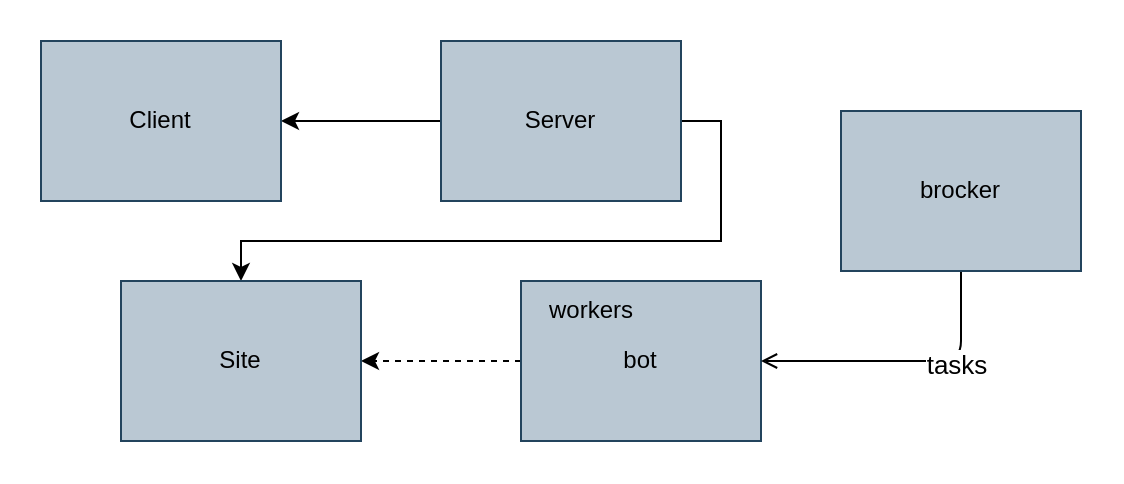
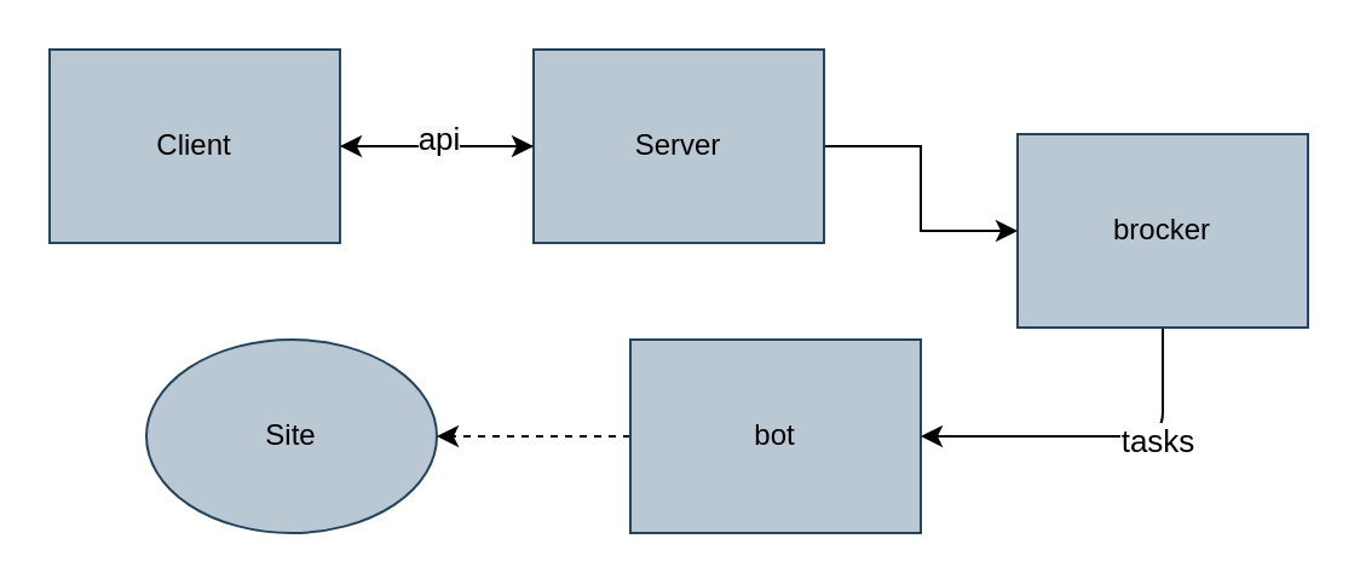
  <mxCell id="0" />
  <mxCell id="1" parent="0" />
  <mxCell id="2" style="edgeStyle=orthogonalEdgeStyle;rounded=0;orthogonalLoop=1;jettySize=auto;html=1;exitX=0;exitY=0.5;exitDx=0;exitDy=0;entryX=1;entryY=0.5;entryDx=0;entryDy=0;dashed=1;" edge="1" parent="1" source="3" target="14"><mxGeometry relative="1" as="geometry" /></mxCell>
  <mxCell id="3" value="bot" style="rounded=0;whiteSpace=wrap;html=1;fillColor=#bac8d3;strokeColor=#23445d;" parent="1" vertex="1"><mxGeometry x="260" y="140" width="120" height="80" as="geometry" /></mxCell>
- <mxCell id="4" style="edgeStyle=orthogonalEdgeStyle;rounded=1;orthogonalLoop=1;jettySize=auto;html=1;exitX=0.5;exitY=1;exitDx=0;exitDy=0;entryX=1;entryY=0.5;entryDx=0;entryDy=0;endArrow=open;" edge="1" parent="1" source="6" target="3"><mxGeometry relative="1" as="geometry" /></mxCell>
+ <mxCell id="4" style="edgeStyle=orthogonalEdgeStyle;rounded=1;orthogonalLoop=1;jettySize=auto;html=1;exitX=0.5;exitY=1;exitDx=0;exitDy=0;entryX=1;entryY=0.5;entryDx=0;entryDy=0;" edge="1" parent="1" source="6" target="3"><mxGeometry relative="1" as="geometry" /></mxCell>
  <mxCell id="5" value="tasks" style="edgeLabel;html=1;align=center;verticalAlign=middle;resizable=0;points=[];fontSize=13;" vertex="1" connectable="0" parent="4"><mxGeometry x="-0.339" relative="1" as="geometry"><mxPoint y="1" as="offset" /></mxGeometry></mxCell>
  <mxCell id="6" value="brocker" style="rounded=0;whiteSpace=wrap;html=1;fillColor=#bac8d3;strokeColor=#23445d;" parent="1" vertex="1"><mxGeometry x="420" y="55" width="120" height="80" as="geometry" /></mxCell>
  <mxCell id="7" style="edgeStyle=orthogonalEdgeStyle;rounded=0;orthogonalLoop=1;jettySize=auto;html=1;exitX=0;exitY=0.5;exitDx=0;exitDy=0;" edge="1" parent="1" source="9"><mxGeometry relative="1" as="geometry"><mxPoint x="140" y="60" as="targetPoint" /></mxGeometry></mxCell>
- <mxCell id="8" style="edgeStyle=orthogonalEdgeStyle;rounded=0;orthogonalLoop=1;jettySize=auto;html=1;exitX=1;exitY=0.5;exitDx=0;exitDy=0;" edge="1" parent="1" source="9" target="14"><mxGeometry relative="1" as="geometry" /></mxCell>
+ <mxCell id="8" style="edgeStyle=orthogonalEdgeStyle;rounded=0;orthogonalLoop=1;jettySize=auto;html=1;exitX=1;exitY=0.5;exitDx=0;exitDy=0;entryX=0;entryY=0.5;entryDx=0;entryDy=0;" edge="1" parent="1" source="9" target="6"><mxGeometry relative="1" as="geometry" /></mxCell>
  <mxCell id="9" value="Server" style="rounded=0;whiteSpace=wrap;html=1;fillColor=#bac8d3;strokeColor=#23445d;" parent="1" vertex="1"><mxGeometry x="220" y="20" width="120" height="80" as="geometry" /></mxCell>
+ <mxCell id="10" style="edgeStyle=orthogonalEdgeStyle;rounded=0;orthogonalLoop=1;jettySize=auto;html=1;exitX=1;exitY=0.5;exitDx=0;exitDy=0;entryX=0;entryY=0.5;entryDx=0;entryDy=0;" edge="1" parent="1" source="12" target="9"><mxGeometry relative="1" as="geometry" /></mxCell>
+ <mxCell id="11" value="&lt;span style=&quot;background-color: rgb(248, 249, 250);&quot;&gt;&lt;font style=&quot;font-size: 13px;&quot;&gt;api&lt;/font&gt;&lt;/span&gt;" style="edgeLabel;html=1;align=center;verticalAlign=middle;resizable=0;points=[];" vertex="1" connectable="0" parent="10"><mxGeometry y="4" relative="1" as="geometry"><mxPoint as="offset" /></mxGeometry></mxCell>
  <mxCell id="12" value="Client" style="rounded=0;whiteSpace=wrap;html=1;fillColor=#bac8d3;strokeColor=#23445d;" vertex="1" parent="1"><mxGeometry x="20" y="20" width="120" height="80" as="geometry" /></mxCell>
- <mxCell id="13" value="&lt;span style=&quot;&quot;&gt;workers&lt;/span&gt;" style="text;html=1;align=center;verticalAlign=middle;resizable=0;points=[];autosize=1;strokeColor=none;fillColor=none;" vertex="1" parent="1"><mxGeometry x="260" y="140" width="70" height="30" as="geometry" /></mxCell>
- <mxCell id="14" value="Site" style="rounded=0;whiteSpace=wrap;html=1;fillColor=#bac8d3;strokeColor=#23445d;" vertex="1" parent="1"><mxGeometry x="60" y="140" width="120" height="80" as="geometry" /></mxCell>
+ <mxCell id="14" value="Site" style="ellipse;whiteSpace=wrap;html=1;fillColor=#bac8d3;strokeColor=#23445d;" vertex="1" parent="1"><mxGeometry x="60" y="140" width="120" height="80" as="geometry" /></mxCell>
